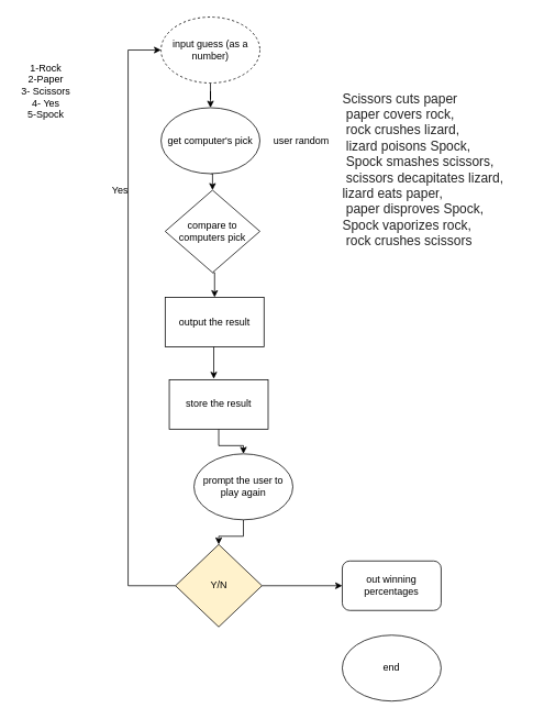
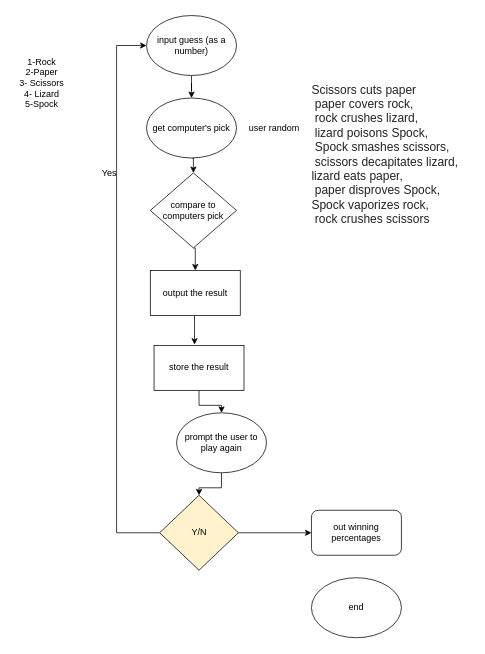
  <mxCell id="0" />
  <mxCell id="1" parent="0" />
  <mxCell id="2" style="edgeStyle=orthogonalEdgeStyle;rounded=0;orthogonalLoop=1;jettySize=auto;html=1;exitX=0.5;exitY=1;exitDx=0;exitDy=0;" edge="1" parent="1" source="3" target="9"><mxGeometry relative="1" as="geometry" /></mxCell>
- <mxCell id="3" value="input guess (as a number)" style="ellipse;whiteSpace=wrap;html=1;dashed=1;" vertex="1" parent="1"><mxGeometry x="195" y="20" width="120" height="80" as="geometry" /></mxCell>
+ <mxCell id="3" value="input guess (as a number)" style="ellipse;whiteSpace=wrap;html=1;" vertex="1" parent="1"><mxGeometry x="195" y="20" width="120" height="80" as="geometry" /></mxCell>
  <mxCell id="4" style="edgeStyle=orthogonalEdgeStyle;rounded=0;orthogonalLoop=1;jettySize=auto;html=1;exitX=0.5;exitY=1;exitDx=0;exitDy=0;entryX=0.5;entryY=0;entryDx=0;entryDy=0;" edge="1" parent="1" source="5" target="11"><mxGeometry relative="1" as="geometry" /></mxCell>
  <mxCell id="5" value="compare to computers pick" style="rhombus;whiteSpace=wrap;html=1;" vertex="1" parent="1"><mxGeometry x="200" y="230" width="115" height="100" as="geometry" /></mxCell>
  <mxCell id="6" value="&lt;div style=&quot;text-align: left&quot;&gt;&lt;span style=&quot;font-size: 16px ; color: rgb(34 , 34 , 34) ; font-family: &amp;#34;arial&amp;#34; , sans-serif&quot;&gt;Scissors&lt;/span&gt;&lt;span style=&quot;font-size: 16px ; color: rgb(34 , 34 , 34) ; font-family: &amp;#34;arial&amp;#34; , sans-serif ; background-color: rgb(255 , 255 , 255)&quot;&gt;&amp;nbsp;cuts&amp;nbsp;&lt;/span&gt;&lt;span style=&quot;font-size: 16px ; color: rgb(34 , 34 , 34) ; font-family: &amp;#34;arial&amp;#34; , sans-serif&quot;&gt;paper&lt;/span&gt;&lt;/div&gt;&lt;span style=&quot;font-size: 16px ; color: rgb(34 , 34 , 34) ; font-family: &amp;#34;arial&amp;#34; , sans-serif ; background-color: rgb(255 , 255 , 255)&quot;&gt;&lt;div style=&quot;text-align: left&quot;&gt;&amp;nbsp;paper&amp;nbsp;covers&amp;nbsp;rock,&lt;/div&gt;&lt;/span&gt;&lt;span style=&quot;font-size: 16px ; color: rgb(34 , 34 , 34) ; font-family: &amp;#34;arial&amp;#34; , sans-serif ; background-color: rgb(255 , 255 , 255)&quot;&gt;&lt;div style=&quot;text-align: left&quot;&gt;&amp;nbsp;rock&amp;nbsp;crushes&amp;nbsp;lizard,&lt;/div&gt;&lt;/span&gt;&lt;span style=&quot;font-size: 16px ; color: rgb(34 , 34 , 34) ; font-family: &amp;#34;arial&amp;#34; , sans-serif ; background-color: rgb(255 , 255 , 255)&quot;&gt;&lt;div style=&quot;text-align: left&quot;&gt;&amp;nbsp;lizard&amp;nbsp;poisons&amp;nbsp;Spock,&lt;/div&gt;&lt;/span&gt;&lt;span style=&quot;font-size: 16px ; color: rgb(34 , 34 , 34) ; font-family: &amp;#34;arial&amp;#34; , sans-serif ; background-color: rgb(255 , 255 , 255)&quot;&gt;&lt;div style=&quot;text-align: left&quot;&gt;&amp;nbsp;Spock&amp;nbsp;smashes&amp;nbsp;scissors,&lt;/div&gt;&lt;/span&gt;&lt;span style=&quot;font-size: 16px ; color: rgb(34 , 34 , 34) ; font-family: &amp;#34;arial&amp;#34; , sans-serif ; background-color: rgb(255 , 255 , 255)&quot;&gt;&lt;div style=&quot;text-align: left&quot;&gt;&amp;nbsp;scissors&amp;nbsp;decapitates&amp;nbsp;lizard,&amp;nbsp;&lt;/div&gt;&lt;/span&gt;&lt;span style=&quot;font-size: 16px ; color: rgb(34 , 34 , 34) ; font-family: &amp;#34;arial&amp;#34; , sans-serif&quot;&gt;&lt;div style=&quot;text-align: left&quot;&gt;lizard&lt;span style=&quot;background-color: rgb(255 , 255 , 255)&quot;&gt;&amp;nbsp;eats&amp;nbsp;&lt;/span&gt;paper&lt;span style=&quot;background-color: rgb(255 , 255 , 255)&quot;&gt;,&lt;/span&gt;&lt;/div&gt;&lt;/span&gt;&lt;span style=&quot;font-size: 16px ; color: rgb(34 , 34 , 34) ; font-family: &amp;#34;arial&amp;#34; , sans-serif ; background-color: rgb(255 , 255 , 255)&quot;&gt;&lt;div style=&quot;text-align: left&quot;&gt;&amp;nbsp;paper&amp;nbsp;disproves&amp;nbsp;Spock,&amp;nbsp;&lt;/div&gt;&lt;/span&gt;&lt;span style=&quot;font-size: 16px ; color: rgb(34 , 34 , 34) ; font-family: &amp;#34;arial&amp;#34; , sans-serif&quot;&gt;&lt;div style=&quot;text-align: left&quot;&gt;Spock&amp;nbsp;&lt;span style=&quot;background-color: rgb(255 , 255 , 255)&quot;&gt;vaporizes&amp;nbsp;&lt;/span&gt;rock&lt;span style=&quot;background-color: rgb(255 , 255 , 255)&quot;&gt;,&lt;/span&gt;&lt;/div&gt;&lt;/span&gt;&lt;span style=&quot;font-size: 16px ; color: rgb(34 , 34 , 34) ; font-family: &amp;#34;arial&amp;#34; , sans-serif ; background-color: rgb(255 , 255 , 255)&quot;&gt;&lt;div style=&quot;text-align: left&quot;&gt;&amp;nbsp;rock&amp;nbsp;crushes&amp;nbsp;scissors&lt;/div&gt;&lt;/span&gt;" style="text;html=1;align=center;verticalAlign=middle;resizable=0;points=[];autosize=1;" vertex="1" parent="1"><mxGeometry x="405" y="130" width="220" height="150" as="geometry" /></mxCell>
- <mxCell id="7" value="1-Rock&lt;br&gt;2-Paper&lt;br&gt;3- Scissors&lt;br&gt;4- Yes&lt;br&gt;5-Spock" style="text;html=1;align=center;verticalAlign=middle;resizable=0;points=[];autosize=1;" vertex="1" parent="1"><mxGeometry x="20" y="70" width="70" height="80" as="geometry" /></mxCell>
+ <mxCell id="7" value="1-Rock&lt;br&gt;2-Paper&lt;br&gt;3- Scissors&lt;br&gt;4- Lizard&lt;br&gt;5-Spock" style="text;html=1;align=center;verticalAlign=middle;resizable=0;points=[];autosize=1;" vertex="1" parent="1"><mxGeometry x="20" y="70" width="70" height="80" as="geometry" /></mxCell>
  <mxCell id="8" style="edgeStyle=orthogonalEdgeStyle;rounded=0;orthogonalLoop=1;jettySize=auto;html=1;exitX=0.5;exitY=1;exitDx=0;exitDy=0;entryX=0.5;entryY=0;entryDx=0;entryDy=0;" edge="1" parent="1" source="9" target="5"><mxGeometry relative="1" as="geometry" /></mxCell>
  <mxCell id="9" value="get computer's pick" style="ellipse;whiteSpace=wrap;html=1;" vertex="1" parent="1"><mxGeometry x="195" y="130" width="120" height="80" as="geometry" /></mxCell>
  <mxCell id="10" style="edgeStyle=orthogonalEdgeStyle;rounded=0;orthogonalLoop=1;jettySize=auto;html=1;exitX=0.5;exitY=1;exitDx=0;exitDy=0;entryX=0.45;entryY=-0.017;entryDx=0;entryDy=0;entryPerimeter=0;" edge="1" parent="1" source="11" target="13"><mxGeometry relative="1" as="geometry" /></mxCell>
  <mxCell id="11" value="output the result" style="rounded=0;whiteSpace=wrap;html=1;" vertex="1" parent="1"><mxGeometry x="200" y="360" width="120" height="60" as="geometry" /></mxCell>
  <mxCell id="12" style="edgeStyle=orthogonalEdgeStyle;rounded=0;orthogonalLoop=1;jettySize=auto;html=1;exitX=0.5;exitY=1;exitDx=0;exitDy=0;entryX=0.5;entryY=0;entryDx=0;entryDy=0;" edge="1" parent="1" source="13" target="15"><mxGeometry relative="1" as="geometry" /></mxCell>
  <mxCell id="13" value="store the result" style="rounded=0;whiteSpace=wrap;html=1;" vertex="1" parent="1"><mxGeometry x="205" y="460" width="120" height="60" as="geometry" /></mxCell>
  <mxCell id="14" style="edgeStyle=orthogonalEdgeStyle;rounded=0;orthogonalLoop=1;jettySize=auto;html=1;exitX=0.5;exitY=1;exitDx=0;exitDy=0;entryX=0.5;entryY=0;entryDx=0;entryDy=0;" edge="1" parent="1" source="15" target="18"><mxGeometry relative="1" as="geometry" /></mxCell>
  <mxCell id="15" value="prompt the user to play again" style="ellipse;whiteSpace=wrap;html=1;" vertex="1" parent="1"><mxGeometry x="235" y="550" width="120" height="80" as="geometry" /></mxCell>
  <mxCell id="16" style="edgeStyle=orthogonalEdgeStyle;rounded=0;orthogonalLoop=1;jettySize=auto;html=1;exitX=0;exitY=0.5;exitDx=0;exitDy=0;" edge="1" parent="1" source="18" target="3"><mxGeometry relative="1" as="geometry"><mxPoint x="155" y="270" as="targetPoint" /><Array as="points"><mxPoint x="155" y="710" /><mxPoint x="155" y="60" /></Array></mxGeometry></mxCell>
  <mxCell id="17" style="edgeStyle=orthogonalEdgeStyle;rounded=0;orthogonalLoop=1;jettySize=auto;html=1;exitX=1;exitY=0.5;exitDx=0;exitDy=0;entryX=0;entryY=0.5;entryDx=0;entryDy=0;" edge="1" parent="1" source="18" target="20"><mxGeometry relative="1" as="geometry" /></mxCell>
  <mxCell id="18" value="Y/N" style="rhombus;whiteSpace=wrap;html=1;fillColor=#fff2cc;" vertex="1" parent="1"><mxGeometry x="212.5" y="660" width="105" height="100" as="geometry" /></mxCell>
  <mxCell id="19" value="Yes" style="text;html=1;align=center;verticalAlign=middle;resizable=0;points=[];autosize=1;" vertex="1" parent="1"><mxGeometry x="125" y="220" width="40" height="20" as="geometry" /></mxCell>
  <mxCell id="20" value="out winning percentages" style="rounded=1;whiteSpace=wrap;html=1;" vertex="1" parent="1"><mxGeometry x="415" y="680" width="120" height="60" as="geometry" /></mxCell>
  <mxCell id="21" value="end" style="ellipse;whiteSpace=wrap;html=1;" vertex="1" parent="1"><mxGeometry x="415" y="770" width="120" height="80" as="geometry" /></mxCell>
  <mxCell id="22" value="user random" style="text;html=1;align=center;verticalAlign=middle;resizable=0;points=[];autosize=1;" vertex="1" parent="1"><mxGeometry x="325" y="160" width="80" height="20" as="geometry" /></mxCell>
